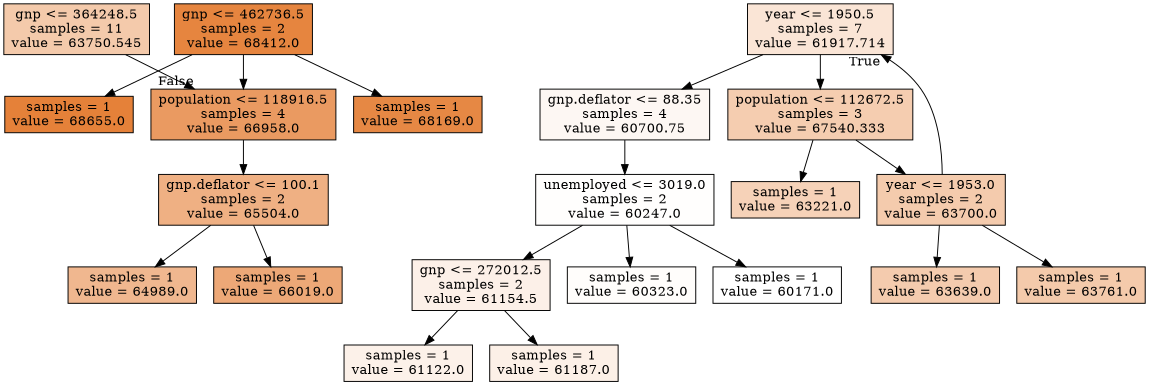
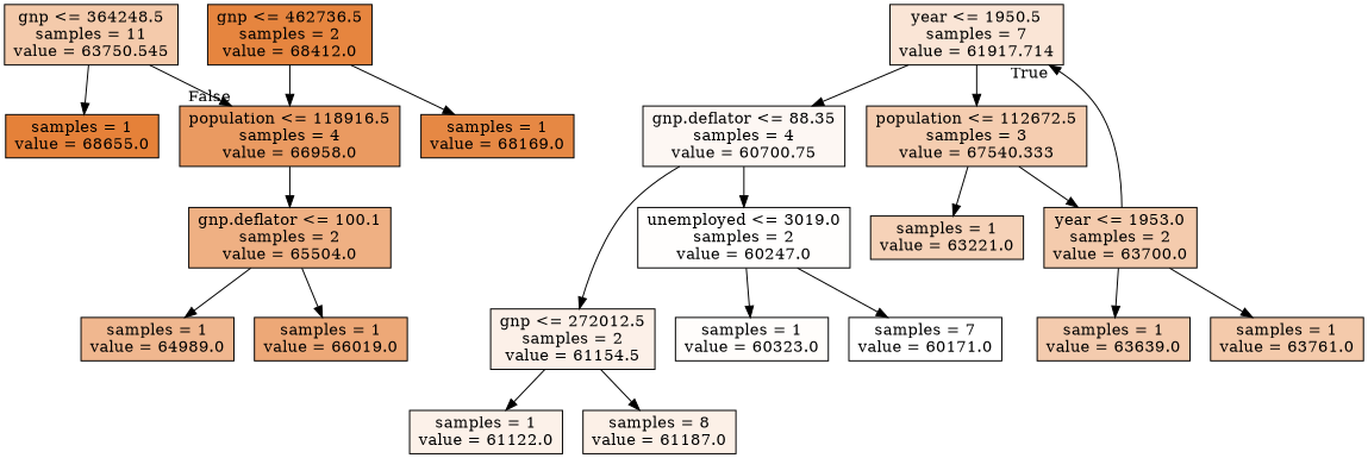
  digraph {
    node [color=black fillcolor="#f4caab" shape=box style=filled]
    n1 [label="gnp <= 364248.5\nsamples = 11\nvalue = 63750.545"]
    n2 [fillcolor="#ea9a61" label="population <= 118916.5\nsamples = 4\nvalue = 66958.0"]
    n3 [fillcolor="#fae5d6" label="year <= 1950.5\nsamples = 7\nvalue = 61917.714"]
    n4 [fillcolor="#fdf7f3" label="gnp.deflator <= 88.35\nsamples = 4\nvalue = 60700.75"]
    n5 [fillcolor="#f5cdb0" label="population <= 112672.5\nsamples = 3\nvalue = 67540.333"]
    n6 [fillcolor="#efb083" label="gnp.deflator <= 100.1\nsamples = 2\nvalue = 65504.0"]
    n7 [fillcolor="#fffefd" label="unemployed <= 3019.0\nsamples = 2\nvalue = 60247.0"]
    n8 [fillcolor="#fcf0e8" label="gnp <= 272012.5\nsamples = 2\nvalue = 61154.5"]
    n9 [fillcolor="#f6d2b8" label="samples = 1\nvalue = 63221.0"]
    n10 [fillcolor="#f4cbad" label="year <= 1953.0\nsamples = 2\nvalue = 63700.0"]
    n11 [fillcolor="#fffdfb" label="samples = 1\nvalue = 60323.0"]
-   n12 [fillcolor="#ffffff" label="samples = 1\nvalue = 60171.0"]
+   n12 [fillcolor="#ffffff" label="samples = 7\nvalue = 60171.0"]
    n13 [fillcolor="#fcf1e9" label="samples = 1\nvalue = 61122.0"]
-   n14 [fillcolor="#fcf0e7" label="samples = 1\nvalue = 61187.0"]
+   n14 [fillcolor="#fcf0e7" label="samples = 8\nvalue = 61187.0"]
    n15 [fillcolor="#f4cbae" label="samples = 1\nvalue = 63639.0"]
    n16 [label="samples = 1\nvalue = 63761.0"]
    n17 [fillcolor="#f0b78f" label="samples = 1\nvalue = 64989.0"]
    n18 [fillcolor="#eda877" label="samples = 1\nvalue = 66019.0"]
    n19 [fillcolor="#e6853f" label="gnp <= 462736.5\nsamples = 2\nvalue = 68412.0"]
    n20 [fillcolor="#e68844" label="samples = 1\nvalue = 68169.0"]
    n21 [fillcolor="#e58139" label="samples = 1\nvalue = 68655.0"]
    n1 -> n2 [headlabel=False labelangle=-45 labeldistance=2.5]
    n2 -> n6
    n3 -> n4
    n3 -> n5
    n4 -> n7
-   n7 -> n8
+   n4 -> n8
    n5 -> n9
    n5 -> n10
    n6 -> n17
    n6 -> n18
    n7 -> n11
    n7 -> n12
    n8 -> n13
    n8 -> n14
    n10 -> n3 [headlabel=True labelangle=45 labeldistance=2.5]
    n10 -> n15
    n10 -> n16
    n19 -> n2
    n19 -> n20
-   n19 -> n21
+   n1 -> n21
  }
